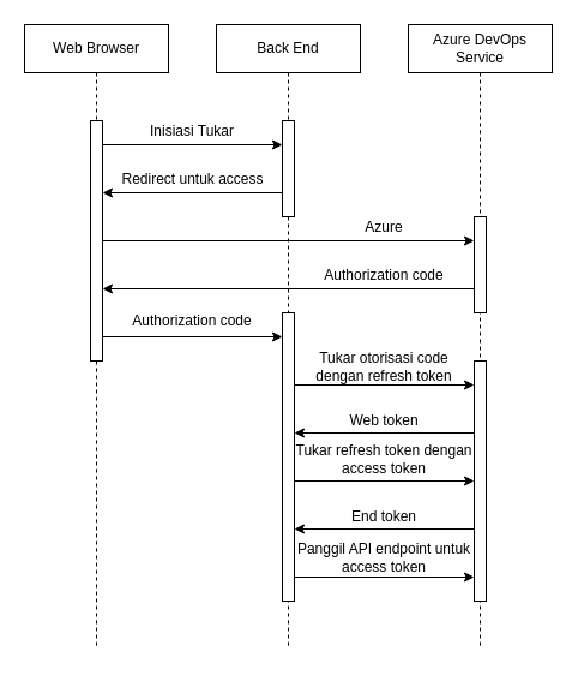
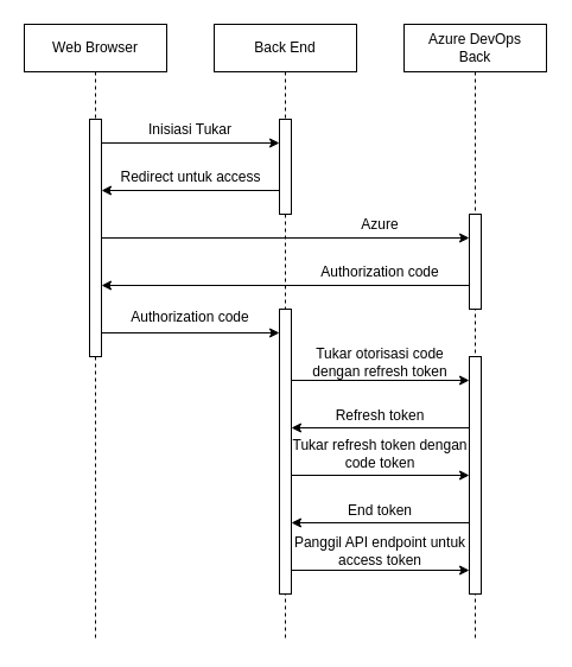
  <mxCell id="0" />
  <mxCell id="1" parent="0" />
  <mxCell id="2" value="Back End" style="shape=umlLifeline;perimeter=lifelinePerimeter;whiteSpace=wrap;html=1;container=1;collapsible=0;recursiveResize=0;outlineConnect=0;" parent="1" vertex="1"><mxGeometry x="180" y="20" width="120" height="520" as="geometry" /></mxCell>
  <mxCell id="3" value="" style="rounded=0;whiteSpace=wrap;html=1;" parent="2" vertex="1"><mxGeometry x="55" y="80" width="10" height="40" as="geometry" /></mxCell>
  <mxCell id="4" value="" style="rounded=0;whiteSpace=wrap;html=1;" parent="2" vertex="1"><mxGeometry x="55" y="120" width="10" height="40" as="geometry" /></mxCell>
  <mxCell id="5" value="" style="rounded=0;whiteSpace=wrap;html=1;" parent="2" vertex="1"><mxGeometry x="55" y="240" width="10" height="40" as="geometry" /></mxCell>
  <mxCell id="6" value="" style="rounded=0;whiteSpace=wrap;html=1;" parent="2" vertex="1"><mxGeometry x="55" y="280" width="10" height="40" as="geometry" /></mxCell>
  <mxCell id="7" value="" style="rounded=0;whiteSpace=wrap;html=1;" parent="2" vertex="1"><mxGeometry x="55" y="320" width="10" height="40" as="geometry" /></mxCell>
  <mxCell id="8" value="" style="rounded=0;whiteSpace=wrap;html=1;" parent="2" vertex="1"><mxGeometry x="55" y="360" width="10" height="40" as="geometry" /></mxCell>
  <mxCell id="9" value="" style="rounded=0;whiteSpace=wrap;html=1;" parent="2" vertex="1"><mxGeometry x="55" y="400" width="10" height="40" as="geometry" /></mxCell>
  <mxCell id="10" value="" style="rounded=0;whiteSpace=wrap;html=1;" parent="2" vertex="1"><mxGeometry x="55" y="440" width="10" height="40" as="geometry" /></mxCell>
  <mxCell id="11" value="" style="rounded=0;whiteSpace=wrap;html=1;" parent="2" vertex="1"><mxGeometry x="55" y="80" width="10" height="80" as="geometry" /></mxCell>
  <mxCell id="12" value="" style="rounded=0;whiteSpace=wrap;html=1;" parent="2" vertex="1"><mxGeometry x="55" y="240" width="10" height="240" as="geometry" /></mxCell>
  <mxCell id="13" value="Web Browser" style="shape=umlLifeline;perimeter=lifelinePerimeter;whiteSpace=wrap;html=1;container=1;collapsible=0;recursiveResize=0;outlineConnect=0;" parent="1" vertex="1"><mxGeometry y="20" width="120" height="520" as="geometry" x="20" /></mxCell>
  <mxCell id="14" value="" style="rounded=0;whiteSpace=wrap;html=1;" parent="13" vertex="1"><mxGeometry x="55" y="80" width="10" height="40" as="geometry" /></mxCell>
  <mxCell id="15" value="" style="rounded=0;whiteSpace=wrap;html=1;" parent="13" vertex="1"><mxGeometry x="55" y="120" width="10" height="40" as="geometry" /></mxCell>
  <mxCell id="16" value="" style="rounded=0;whiteSpace=wrap;html=1;" parent="13" vertex="1"><mxGeometry x="55" y="160" width="10" height="40" as="geometry" /></mxCell>
  <mxCell id="17" value="" style="rounded=0;whiteSpace=wrap;html=1;" parent="13" vertex="1"><mxGeometry x="55" y="200" width="10" height="40" as="geometry" /></mxCell>
  <mxCell id="18" value="" style="rounded=0;whiteSpace=wrap;html=1;" parent="13" vertex="1"><mxGeometry x="55" y="240" width="10" height="40" as="geometry" /></mxCell>
  <mxCell id="19" value="" style="rounded=0;whiteSpace=wrap;html=1;" parent="13" vertex="1"><mxGeometry x="55" y="80" width="10" height="200" as="geometry" /></mxCell>
- <mxCell id="20" value="Azure DevOps&lt;br&gt;Service" style="shape=umlLifeline;perimeter=lifelinePerimeter;whiteSpace=wrap;html=1;container=1;collapsible=0;recursiveResize=0;outlineConnect=0;" parent="1" vertex="1"><mxGeometry x="340" y="20" width="120" height="520" as="geometry" /></mxCell>
+ <mxCell id="20" value="Azure DevOps&lt;br&gt;Back" style="shape=umlLifeline;perimeter=lifelinePerimeter;whiteSpace=wrap;html=1;container=1;collapsible=0;recursiveResize=0;outlineConnect=0;" parent="1" vertex="1"><mxGeometry x="340" y="20" width="120" height="520" as="geometry" /></mxCell>
  <mxCell id="21" value="" style="rounded=0;whiteSpace=wrap;html=1;" parent="20" vertex="1"><mxGeometry x="55" y="160" width="10" height="40" as="geometry" /></mxCell>
  <mxCell id="22" value="" style="rounded=0;whiteSpace=wrap;html=1;" parent="20" vertex="1"><mxGeometry x="55" y="200" width="10" height="40" as="geometry" /></mxCell>
  <mxCell id="23" value="" style="rounded=0;whiteSpace=wrap;html=1;" parent="20" vertex="1"><mxGeometry x="55" y="280" width="10" height="40" as="geometry" /></mxCell>
  <mxCell id="24" value="" style="rounded=0;whiteSpace=wrap;html=1;" parent="20" vertex="1"><mxGeometry x="55" y="320" width="10" height="40" as="geometry" /></mxCell>
  <mxCell id="25" value="" style="rounded=0;whiteSpace=wrap;html=1;" parent="20" vertex="1"><mxGeometry x="55" y="360" width="10" height="40" as="geometry" /></mxCell>
  <mxCell id="26" value="" style="rounded=0;whiteSpace=wrap;html=1;" parent="20" vertex="1"><mxGeometry x="55" y="400" width="10" height="40" as="geometry" /></mxCell>
  <mxCell id="27" value="" style="rounded=0;whiteSpace=wrap;html=1;" parent="20" vertex="1"><mxGeometry x="55" y="440" width="10" height="40" as="geometry" /></mxCell>
  <mxCell id="28" value="" style="rounded=0;whiteSpace=wrap;html=1;" parent="20" vertex="1"><mxGeometry x="55" y="280" width="10" height="200" as="geometry" /></mxCell>
  <mxCell id="29" value="" style="rounded=0;whiteSpace=wrap;html=1;" parent="20" vertex="1"><mxGeometry x="55" y="160" width="10" height="80" as="geometry" /></mxCell>
  <mxCell id="30" value="Panggil API endpoint untuk access token" style="text;html=1;strokeColor=none;fillColor=none;align=center;verticalAlign=middle;whiteSpace=wrap;rounded=0;" parent="20" vertex="1"><mxGeometry x="-95" y="429" width="150" height="30" as="geometry" /></mxCell>
  <mxCell id="31" value="" style="endArrow=classic;html=1;exitX=1;exitY=0.5;exitDx=0;exitDy=0;entryX=0;entryY=0.5;entryDx=0;entryDy=0;" parent="1" source="14" target="3" edge="1"><mxGeometry width="50" height="50" relative="1" as="geometry"><mxPoint x="340" y="210" as="sourcePoint" /><mxPoint x="390" y="160" as="targetPoint" /></mxGeometry></mxCell>
  <mxCell id="32" value="Inisiasi Tukar" style="text;html=1;strokeColor=none;fillColor=none;align=center;verticalAlign=middle;whiteSpace=wrap;rounded=0;" parent="1" vertex="1"><mxGeometry x="100" y="100" width="120" height="17" as="geometry" /></mxCell>
  <mxCell id="33" value="Azure" style="text;html=1;strokeColor=none;fillColor=none;align=center;verticalAlign=middle;whiteSpace=wrap;rounded=0;" parent="1" vertex="1"><mxGeometry x="240" y="180" width="160" height="17" as="geometry" /></mxCell>
  <mxCell id="34" value="" style="endArrow=classic;html=1;entryX=1;entryY=0.5;entryDx=0;entryDy=0;exitX=0;exitY=0.5;exitDx=0;exitDy=0;" parent="1" source="4" target="15" edge="1"><mxGeometry width="50" height="50" relative="1" as="geometry"><mxPoint x="230" y="180" as="sourcePoint" /><mxPoint x="325" y="130" as="targetPoint" /></mxGeometry></mxCell>
  <mxCell id="35" value="Redirect untuk access" style="text;html=1;strokeColor=none;fillColor=none;align=center;verticalAlign=middle;whiteSpace=wrap;rounded=0;" parent="1" vertex="1"><mxGeometry x="92.5" y="140" width="135" height="17" as="geometry" /></mxCell>
  <mxCell id="36" value="" style="endArrow=classic;html=1;exitX=1;exitY=0.5;exitDx=0;exitDy=0;entryX=0;entryY=0.5;entryDx=0;entryDy=0;" parent="1" source="16" target="21" edge="1"><mxGeometry width="50" height="50" relative="1" as="geometry"><mxPoint x="135" y="130" as="sourcePoint" /><mxPoint x="325" y="130" as="targetPoint" /></mxGeometry></mxCell>
  <mxCell id="37" value="" style="endArrow=classic;html=1;exitX=0;exitY=0.5;exitDx=0;exitDy=0;entryX=1;entryY=0.5;entryDx=0;entryDy=0;" parent="1" source="22" target="17" edge="1"><mxGeometry width="50" height="50" relative="1" as="geometry"><mxPoint x="135" y="210" as="sourcePoint" /><mxPoint x="390" y="280" as="targetPoint" /></mxGeometry></mxCell>
  <mxCell id="38" value="Authorization code" style="text;html=1;strokeColor=none;fillColor=none;align=center;verticalAlign=middle;whiteSpace=wrap;rounded=0;" parent="1" vertex="1"><mxGeometry x="240" y="220" width="160" height="17" as="geometry" /></mxCell>
  <mxCell id="39" value="" style="endArrow=classic;html=1;exitX=1;exitY=0.5;exitDx=0;exitDy=0;entryX=0;entryY=0.5;entryDx=0;entryDy=0;" parent="1" source="18" target="5" edge="1"><mxGeometry width="50" height="50" relative="1" as="geometry"><mxPoint x="565" y="250" as="sourcePoint" /><mxPoint x="135" y="250" as="targetPoint" /></mxGeometry></mxCell>
  <mxCell id="40" value="Authorization code" style="text;html=1;strokeColor=none;fillColor=none;align=center;verticalAlign=middle;whiteSpace=wrap;rounded=0;" parent="1" vertex="1"><mxGeometry x="80" y="257" width="160" height="20" as="geometry" /></mxCell>
  <mxCell id="41" value="" style="endArrow=classic;html=1;exitX=1;exitY=0.5;exitDx=0;exitDy=0;entryX=0;entryY=0.5;entryDx=0;entryDy=0;" parent="1" source="6" target="23" edge="1"><mxGeometry width="50" height="50" relative="1" as="geometry"><mxPoint x="135" y="290" as="sourcePoint" /><mxPoint x="325" y="290" as="targetPoint" /></mxGeometry></mxCell>
  <mxCell id="42" value="Tukar otorisasi code&lt;br&gt;dengan refresh token" style="text;html=1;strokeColor=none;fillColor=none;align=center;verticalAlign=middle;whiteSpace=wrap;rounded=0;" parent="1" vertex="1"><mxGeometry x="240" y="290" width="160" height="30" as="geometry" /></mxCell>
  <mxCell id="43" value="" style="endArrow=classic;html=1;exitX=0;exitY=0.5;exitDx=0;exitDy=0;entryX=1;entryY=0.5;entryDx=0;entryDy=0;" parent="1" source="24" target="7" edge="1"><mxGeometry width="50" height="50" relative="1" as="geometry"><mxPoint x="335" y="330" as="sourcePoint" /><mxPoint x="565" y="330" as="targetPoint" /></mxGeometry></mxCell>
- <mxCell id="44" value="Web token" style="text;html=1;strokeColor=none;fillColor=none;align=center;verticalAlign=middle;whiteSpace=wrap;rounded=0;" parent="1" vertex="1"><mxGeometry x="260" y="340" width="120" height="20" as="geometry" /></mxCell>
+ <mxCell id="44" value="Refresh token" style="text;html=1;strokeColor=none;fillColor=none;align=center;verticalAlign=middle;whiteSpace=wrap;rounded=0;" parent="1" vertex="1"><mxGeometry x="260" y="340" width="120" height="20" as="geometry" /></mxCell>
  <mxCell id="45" value="" style="endArrow=classic;html=1;exitX=1;exitY=0.5;exitDx=0;exitDy=0;entryX=0;entryY=0.5;entryDx=0;entryDy=0;" parent="1" source="8" target="25" edge="1"><mxGeometry width="50" height="50" relative="1" as="geometry"><mxPoint x="565" y="370" as="sourcePoint" /><mxPoint x="420" y="440" as="targetPoint" /></mxGeometry></mxCell>
- <mxCell id="46" value="Tukar refresh token dengan access token" style="text;html=1;strokeColor=none;fillColor=none;align=center;verticalAlign=middle;whiteSpace=wrap;rounded=0;" parent="1" vertex="1"><mxGeometry x="240" y="367" width="160" height="30" as="geometry" /></mxCell>
+ <mxCell id="46" value="Tukar refresh token dengan code token" style="text;html=1;strokeColor=none;fillColor=none;align=center;verticalAlign=middle;whiteSpace=wrap;rounded=0;" parent="1" vertex="1"><mxGeometry x="240" y="367" width="160" height="30" as="geometry" /></mxCell>
  <mxCell id="47" value="" style="endArrow=classic;html=1;exitX=0;exitY=0.5;exitDx=0;exitDy=0;entryX=1;entryY=0.5;entryDx=0;entryDy=0;" parent="1" source="26" target="9" edge="1"><mxGeometry width="50" height="50" relative="1" as="geometry"><mxPoint x="335" y="410" as="sourcePoint" /><mxPoint x="565" y="410" as="targetPoint" /></mxGeometry></mxCell>
  <mxCell id="48" value="End token" style="text;html=1;strokeColor=none;fillColor=none;align=center;verticalAlign=middle;whiteSpace=wrap;rounded=0;" parent="1" vertex="1"><mxGeometry x="260" y="420" width="120" height="20" as="geometry" /></mxCell>
  <mxCell id="49" value="" style="endArrow=classic;html=1;exitX=1;exitY=0.5;exitDx=0;exitDy=0;entryX=0;entryY=0.5;entryDx=0;entryDy=0;" parent="1" source="10" target="27" edge="1"><mxGeometry width="50" height="50" relative="1" as="geometry"><mxPoint x="565" y="450" as="sourcePoint" /><mxPoint x="335" y="450" as="targetPoint" /></mxGeometry></mxCell>
